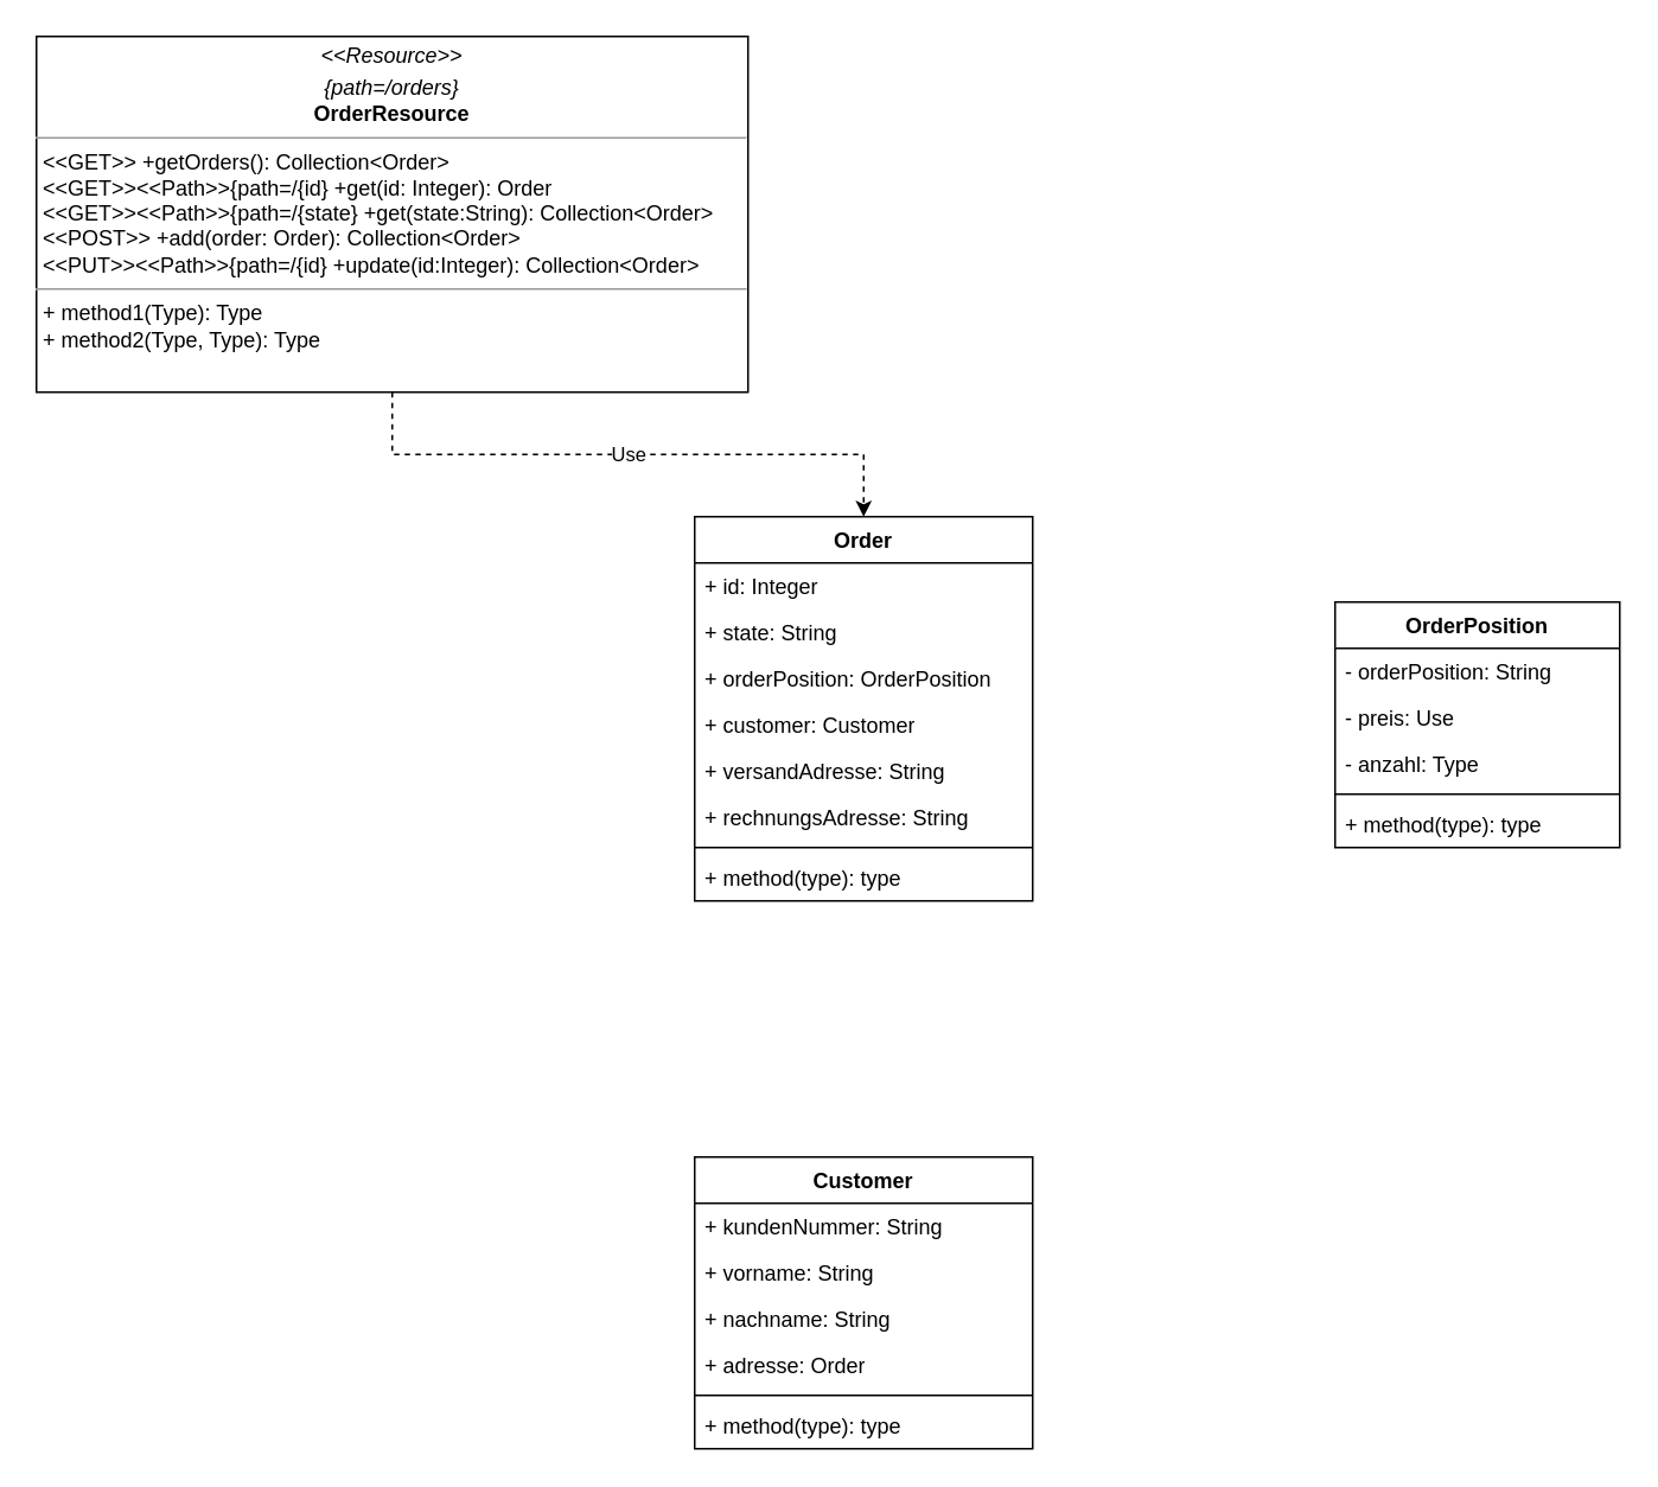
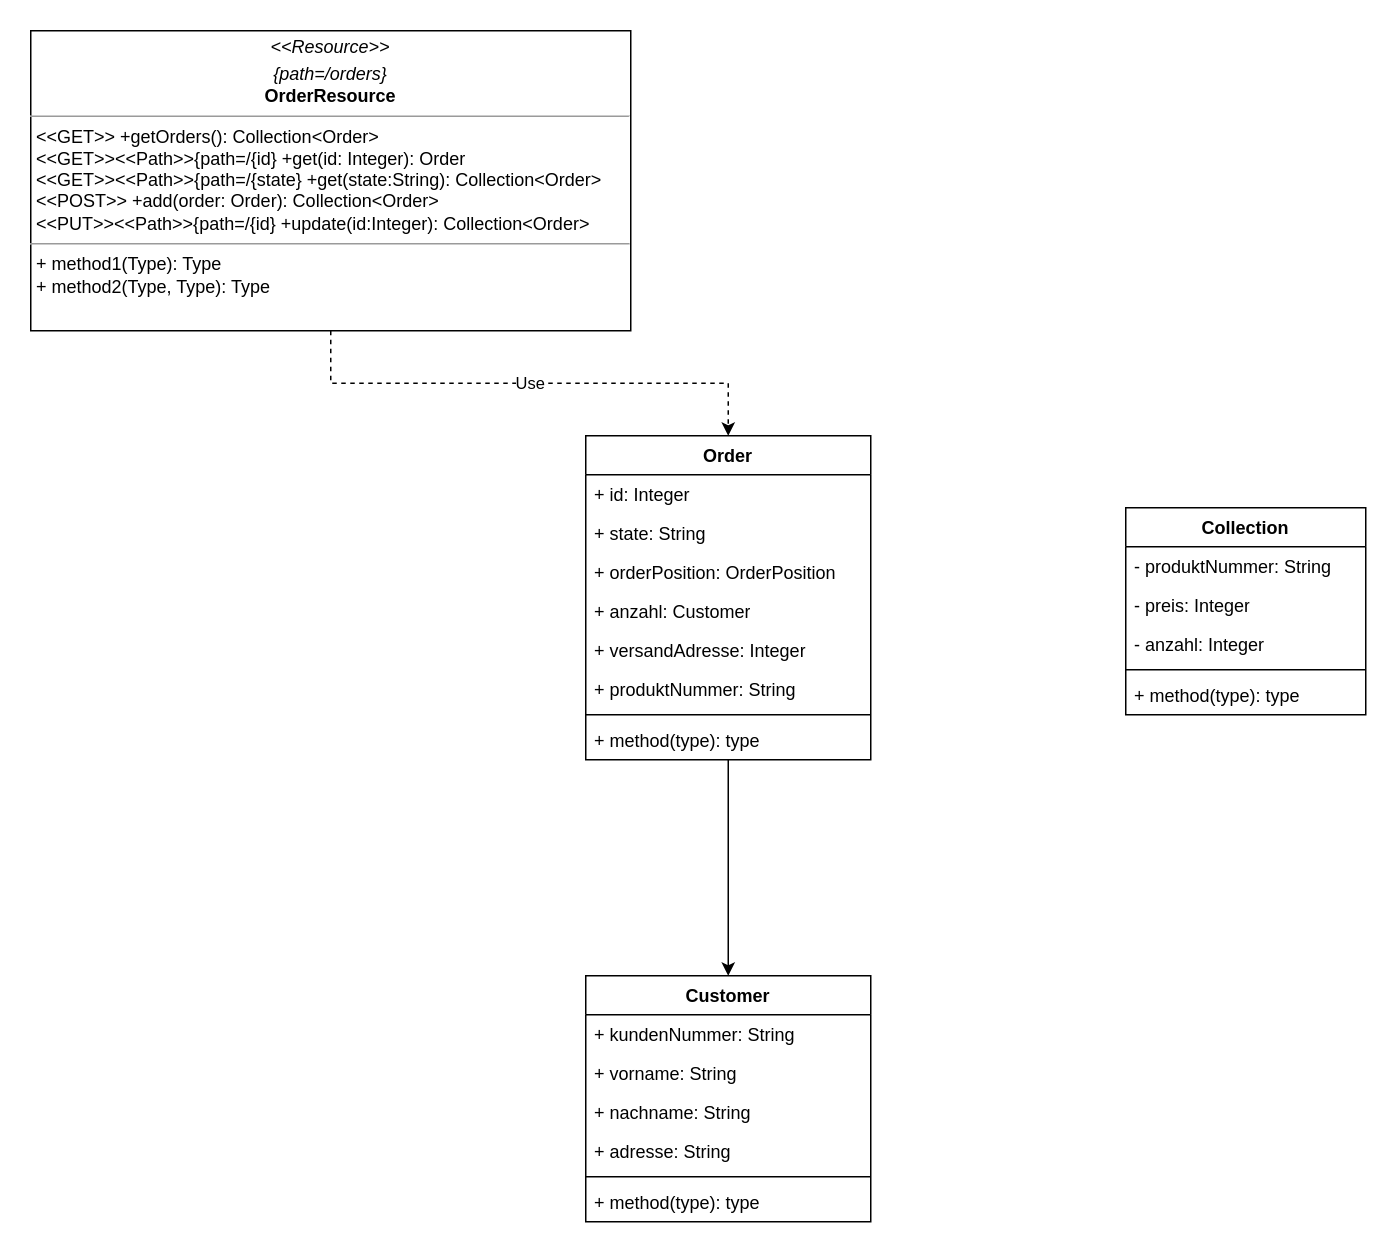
  <mxCell id="0" />
  <mxCell id="1" parent="0" />
- <mxCell id="2" value="OrderPosition" style="swimlane;fontStyle=1;align=center;verticalAlign=top;childLayout=stackLayout;horizontal=1;startSize=26;horizontalStack=0;resizeParent=1;resizeParentMax=0;resizeLast=0;collapsible=1;marginBottom=0;whiteSpace=wrap;html=1;" vertex="1" parent="1"><mxGeometry x="750" y="338" width="160" height="138" as="geometry" /></mxCell>
- <mxCell id="3" value="- orderPosition: String" style="text;strokeColor=none;fillColor=none;align=left;verticalAlign=top;spacingLeft=4;spacingRight=4;overflow=hidden;rotatable=0;points=[[0,0.5],[1,0.5]];portConstraint=eastwest;whiteSpace=wrap;html=1;" vertex="1" parent="2"><mxGeometry y="26" width="160" height="26" as="geometry" /></mxCell>
- <mxCell id="4" value="- preis: Use" style="text;strokeColor=none;fillColor=none;align=left;verticalAlign=top;spacingLeft=4;spacingRight=4;overflow=hidden;rotatable=0;points=[[0,0.5],[1,0.5]];portConstraint=eastwest;whiteSpace=wrap;html=1;" vertex="1" parent="2"><mxGeometry y="52" width="160" height="26" as="geometry" /></mxCell>
- <mxCell id="5" value="- anzahl: Type" style="text;strokeColor=none;fillColor=none;align=left;verticalAlign=top;spacingLeft=4;spacingRight=4;overflow=hidden;rotatable=0;points=[[0,0.5],[1,0.5]];portConstraint=eastwest;whiteSpace=wrap;html=1;" vertex="1" parent="2"><mxGeometry y="78" width="160" height="26" as="geometry" /></mxCell>
+ <mxCell id="2" value="Collection" style="swimlane;fontStyle=1;align=center;verticalAlign=top;childLayout=stackLayout;horizontal=1;startSize=26;horizontalStack=0;resizeParent=1;resizeParentMax=0;resizeLast=0;collapsible=1;marginBottom=0;whiteSpace=wrap;html=1;" vertex="1" parent="1"><mxGeometry x="750" y="338" width="160" height="138" as="geometry" /></mxCell>
+ <mxCell id="3" value="- produktNummer: String" style="text;strokeColor=none;fillColor=none;align=left;verticalAlign=top;spacingLeft=4;spacingRight=4;overflow=hidden;rotatable=0;points=[[0,0.5],[1,0.5]];portConstraint=eastwest;whiteSpace=wrap;html=1;" vertex="1" parent="2"><mxGeometry y="26" width="160" height="26" as="geometry" /></mxCell>
+ <mxCell id="4" value="- preis: Integer" style="text;strokeColor=none;fillColor=none;align=left;verticalAlign=top;spacingLeft=4;spacingRight=4;overflow=hidden;rotatable=0;points=[[0,0.5],[1,0.5]];portConstraint=eastwest;whiteSpace=wrap;html=1;" vertex="1" parent="2"><mxGeometry y="52" width="160" height="26" as="geometry" /></mxCell>
+ <mxCell id="5" value="- anzahl: Integer" style="text;strokeColor=none;fillColor=none;align=left;verticalAlign=top;spacingLeft=4;spacingRight=4;overflow=hidden;rotatable=0;points=[[0,0.5],[1,0.5]];portConstraint=eastwest;whiteSpace=wrap;html=1;" vertex="1" parent="2"><mxGeometry y="78" width="160" height="26" as="geometry" /></mxCell>
  <mxCell id="6" value="" style="line;strokeWidth=1;fillColor=none;align=left;verticalAlign=middle;spacingTop=-1;spacingLeft=3;spacingRight=3;rotatable=0;labelPosition=right;points=[];portConstraint=eastwest;strokeColor=inherit;" vertex="1" parent="2"><mxGeometry y="104" width="160" height="8" as="geometry" /></mxCell>
  <mxCell id="7" value="+ method(type): type" style="text;strokeColor=none;fillColor=none;align=left;verticalAlign=top;spacingLeft=4;spacingRight=4;overflow=hidden;rotatable=0;points=[[0,0.5],[1,0.5]];portConstraint=eastwest;whiteSpace=wrap;html=1;" vertex="1" parent="2"><mxGeometry y="112" width="160" height="26" as="geometry" /></mxCell>
+ <mxCell id="8" style="edgeStyle=orthogonalEdgeStyle;rounded=0;orthogonalLoop=1;jettySize=auto;html=1;exitX=0.5;exitY=1;exitDx=0;exitDy=0;" edge="1" parent="1" source="9" target="18"><mxGeometry relative="1" as="geometry" /></mxCell>
  <mxCell id="9" value="Order" style="swimlane;fontStyle=1;align=center;verticalAlign=top;childLayout=stackLayout;horizontal=1;startSize=26;horizontalStack=0;resizeParent=1;resizeParentMax=0;resizeLast=0;collapsible=1;marginBottom=0;whiteSpace=wrap;html=1;" vertex="1" parent="1"><mxGeometry x="390" y="290" width="190" height="216" as="geometry" /></mxCell>
  <mxCell id="10" value="+ id: Integer" style="text;strokeColor=none;fillColor=none;align=left;verticalAlign=top;spacingLeft=4;spacingRight=4;overflow=hidden;rotatable=0;points=[[0,0.5],[1,0.5]];portConstraint=eastwest;whiteSpace=wrap;html=1;" vertex="1" parent="9"><mxGeometry y="26" width="190" height="26" as="geometry" /></mxCell>
  <mxCell id="11" value="+ state: String" style="text;strokeColor=none;fillColor=none;align=left;verticalAlign=top;spacingLeft=4;spacingRight=4;overflow=hidden;rotatable=0;points=[[0,0.5],[1,0.5]];portConstraint=eastwest;whiteSpace=wrap;html=1;" vertex="1" parent="9"><mxGeometry y="52" width="190" height="26" as="geometry" /></mxCell>
  <mxCell id="12" value="+ orderPosition: OrderPosition" style="text;strokeColor=none;fillColor=none;align=left;verticalAlign=top;spacingLeft=4;spacingRight=4;overflow=hidden;rotatable=0;points=[[0,0.5],[1,0.5]];portConstraint=eastwest;whiteSpace=wrap;html=1;" vertex="1" parent="9"><mxGeometry y="78" width="190" height="26" as="geometry" /></mxCell>
- <mxCell id="13" value="+ customer: Customer" style="text;strokeColor=none;fillColor=none;align=left;verticalAlign=top;spacingLeft=4;spacingRight=4;overflow=hidden;rotatable=0;points=[[0,0.5],[1,0.5]];portConstraint=eastwest;whiteSpace=wrap;html=1;" vertex="1" parent="9"><mxGeometry y="104" width="190" height="26" as="geometry" /></mxCell>
- <mxCell id="14" value="+ versandAdresse: String" style="text;strokeColor=none;fillColor=none;align=left;verticalAlign=top;spacingLeft=4;spacingRight=4;overflow=hidden;rotatable=0;points=[[0,0.5],[1,0.5]];portConstraint=eastwest;whiteSpace=wrap;html=1;" vertex="1" parent="9"><mxGeometry y="130" width="190" height="26" as="geometry" /></mxCell>
- <mxCell id="15" value="+ rechnungsAdresse: String" style="text;strokeColor=none;fillColor=none;align=left;verticalAlign=top;spacingLeft=4;spacingRight=4;overflow=hidden;rotatable=0;points=[[0,0.5],[1,0.5]];portConstraint=eastwest;whiteSpace=wrap;html=1;" vertex="1" parent="9"><mxGeometry y="156" width="190" height="26" as="geometry" /></mxCell>
+ <mxCell id="13" value="+ anzahl: Customer" style="text;strokeColor=none;fillColor=none;align=left;verticalAlign=top;spacingLeft=4;spacingRight=4;overflow=hidden;rotatable=0;points=[[0,0.5],[1,0.5]];portConstraint=eastwest;whiteSpace=wrap;html=1;" vertex="1" parent="9"><mxGeometry y="104" width="190" height="26" as="geometry" /></mxCell>
+ <mxCell id="14" value="+ versandAdresse: Integer" style="text;strokeColor=none;fillColor=none;align=left;verticalAlign=top;spacingLeft=4;spacingRight=4;overflow=hidden;rotatable=0;points=[[0,0.5],[1,0.5]];portConstraint=eastwest;whiteSpace=wrap;html=1;" vertex="1" parent="9"><mxGeometry y="130" width="190" height="26" as="geometry" /></mxCell>
+ <mxCell id="15" value="+ produktNummer: String" style="text;strokeColor=none;fillColor=none;align=left;verticalAlign=top;spacingLeft=4;spacingRight=4;overflow=hidden;rotatable=0;points=[[0,0.5],[1,0.5]];portConstraint=eastwest;whiteSpace=wrap;html=1;" vertex="1" parent="9"><mxGeometry y="156" width="190" height="26" as="geometry" /></mxCell>
  <mxCell id="16" value="" style="line;strokeWidth=1;fillColor=none;align=left;verticalAlign=middle;spacingTop=-1;spacingLeft=3;spacingRight=3;rotatable=0;labelPosition=right;points=[];portConstraint=eastwest;strokeColor=inherit;" vertex="1" parent="9"><mxGeometry y="182" width="190" height="8" as="geometry" /></mxCell>
  <mxCell id="17" value="+ method(type): type" style="text;strokeColor=none;fillColor=none;align=left;verticalAlign=top;spacingLeft=4;spacingRight=4;overflow=hidden;rotatable=0;points=[[0,0.5],[1,0.5]];portConstraint=eastwest;whiteSpace=wrap;html=1;" vertex="1" parent="9"><mxGeometry y="190" width="190" height="26" as="geometry" /></mxCell>
  <mxCell id="18" value="Customer" style="swimlane;fontStyle=1;align=center;verticalAlign=top;childLayout=stackLayout;horizontal=1;startSize=26;horizontalStack=0;resizeParent=1;resizeParentMax=0;resizeLast=0;collapsible=1;marginBottom=0;whiteSpace=wrap;html=1;" vertex="1" parent="1"><mxGeometry x="390" y="650" width="190" height="164" as="geometry" /></mxCell>
  <mxCell id="19" value="+ kundenNummer: String" style="text;strokeColor=none;fillColor=none;align=left;verticalAlign=top;spacingLeft=4;spacingRight=4;overflow=hidden;rotatable=0;points=[[0,0.5],[1,0.5]];portConstraint=eastwest;whiteSpace=wrap;html=1;" vertex="1" parent="18"><mxGeometry y="26" width="190" height="26" as="geometry" /></mxCell>
  <mxCell id="20" value="+ vorname: String" style="text;strokeColor=none;fillColor=none;align=left;verticalAlign=top;spacingLeft=4;spacingRight=4;overflow=hidden;rotatable=0;points=[[0,0.5],[1,0.5]];portConstraint=eastwest;whiteSpace=wrap;html=1;" vertex="1" parent="18"><mxGeometry y="52" width="190" height="26" as="geometry" /></mxCell>
  <mxCell id="21" value="+ nachname: String" style="text;strokeColor=none;fillColor=none;align=left;verticalAlign=top;spacingLeft=4;spacingRight=4;overflow=hidden;rotatable=0;points=[[0,0.5],[1,0.5]];portConstraint=eastwest;whiteSpace=wrap;html=1;" vertex="1" parent="18"><mxGeometry y="78" width="190" height="26" as="geometry" /></mxCell>
- <mxCell id="22" value="+ adresse: Order" style="text;strokeColor=none;fillColor=none;align=left;verticalAlign=top;spacingLeft=4;spacingRight=4;overflow=hidden;rotatable=0;points=[[0,0.5],[1,0.5]];portConstraint=eastwest;whiteSpace=wrap;html=1;" vertex="1" parent="18"><mxGeometry y="104" width="190" height="26" as="geometry" /></mxCell>
+ <mxCell id="22" value="+ adresse: String" style="text;strokeColor=none;fillColor=none;align=left;verticalAlign=top;spacingLeft=4;spacingRight=4;overflow=hidden;rotatable=0;points=[[0,0.5],[1,0.5]];portConstraint=eastwest;whiteSpace=wrap;html=1;" vertex="1" parent="18"><mxGeometry y="104" width="190" height="26" as="geometry" /></mxCell>
  <mxCell id="23" value="" style="line;strokeWidth=1;fillColor=none;align=left;verticalAlign=middle;spacingTop=-1;spacingLeft=3;spacingRight=3;rotatable=0;labelPosition=right;points=[];portConstraint=eastwest;strokeColor=inherit;" vertex="1" parent="18"><mxGeometry y="130" width="190" height="8" as="geometry" /></mxCell>
  <mxCell id="24" value="+ method(type): type" style="text;strokeColor=none;fillColor=none;align=left;verticalAlign=top;spacingLeft=4;spacingRight=4;overflow=hidden;rotatable=0;points=[[0,0.5],[1,0.5]];portConstraint=eastwest;whiteSpace=wrap;html=1;" vertex="1" parent="18"><mxGeometry y="138" width="190" height="26" as="geometry" /></mxCell>
  <mxCell id="25" value="Use" style="edgeStyle=orthogonalEdgeStyle;rounded=0;orthogonalLoop=1;jettySize=auto;html=1;dashed=1;" edge="1" parent="1" source="26" target="9"><mxGeometry relative="1" as="geometry"><mxPoint x="400" y="230" as="sourcePoint" /></mxGeometry></mxCell>
  <mxCell id="26" value="&lt;p style=&quot;margin:0px;margin-top:4px;text-align:center;&quot;&gt;&lt;i&gt;&amp;lt;&amp;lt;Resource&amp;gt;&amp;gt;&lt;/i&gt;&lt;/p&gt;&lt;p style=&quot;margin:0px;margin-top:4px;text-align:center;&quot;&gt;&lt;i&gt;{path=/orders}&lt;br&gt;&lt;/i&gt;&lt;b&gt;OrderResource&lt;/b&gt;&lt;/p&gt;&lt;hr size=&quot;1&quot;&gt;&lt;p style=&quot;margin:0px;margin-left:4px;&quot;&gt;&amp;lt;&amp;lt;GET&amp;gt;&amp;gt; +getOrders(): Collection&amp;lt;Order&amp;gt;&lt;/p&gt;&lt;p style=&quot;margin:0px;margin-left:4px;&quot;&gt;&amp;lt;&amp;lt;GET&amp;gt;&amp;gt;&amp;lt;&amp;lt;Path&amp;gt;&amp;gt;{path=/{id} +get(id: Integer): Order&lt;br&gt;&amp;lt;&amp;lt;GET&amp;gt;&amp;gt;&amp;lt;&amp;lt;Path&amp;gt;&amp;gt;{path=/{state} +get(state:String): Collection&amp;lt;Order&amp;gt;&lt;/p&gt;&lt;p style=&quot;margin:0px;margin-left:4px;&quot;&gt;&amp;lt;&amp;lt;POST&amp;gt;&amp;gt; +add(order: Order): Collection&amp;lt;Order&amp;gt;&lt;/p&gt;&lt;p style=&quot;margin:0px;margin-left:4px;&quot;&gt;&amp;lt;&amp;lt;PUT&amp;gt;&amp;gt;&amp;lt;&amp;lt;Path&amp;gt;&amp;gt;{path=/{id} +update(id:Integer): Collection&amp;lt;Order&amp;gt;&lt;/p&gt;&lt;hr size=&quot;1&quot;&gt;&lt;p style=&quot;margin:0px;margin-left:4px;&quot;&gt;+ method1(Type): Type&lt;br&gt;+ method2(Type, Type): Type&lt;/p&gt;" style="verticalAlign=top;align=left;overflow=fill;fontSize=12;fontFamily=Helvetica;html=1;whiteSpace=wrap;" vertex="1" parent="1"><mxGeometry x="20" y="20" width="400" height="200" as="geometry" /></mxCell>
